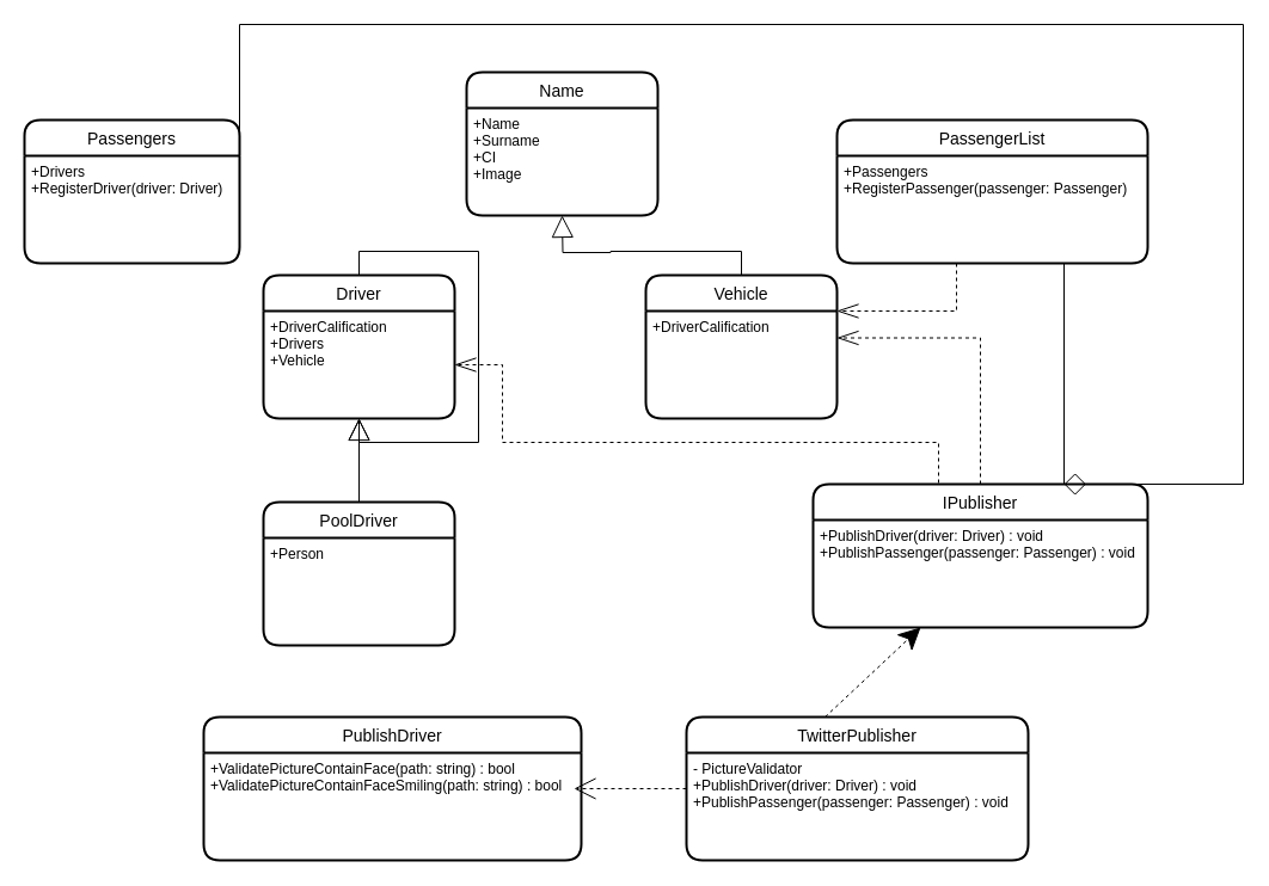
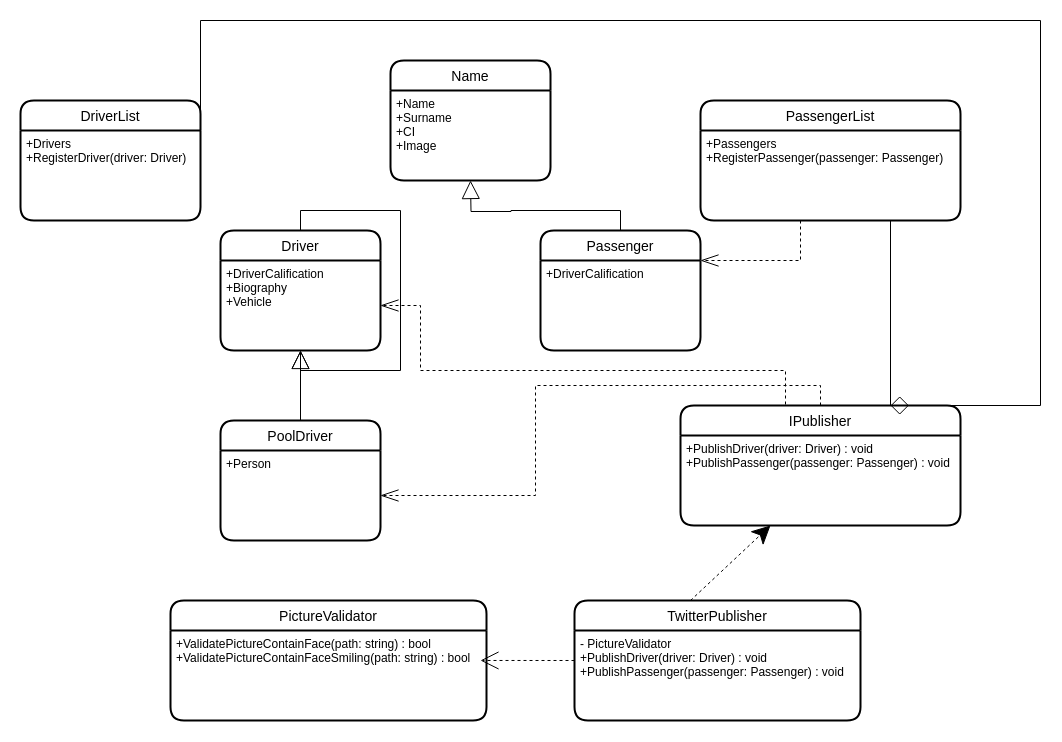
  <mxCell id="0" />
  <mxCell id="1" parent="0" />
  <mxCell id="2" style="edgeStyle=orthogonalEdgeStyle;rounded=0;orthogonalLoop=1;jettySize=auto;html=1;exitX=0.5;exitY=0;exitDx=0;exitDy=0;endArrow=block;endFill=0;endSize=16;" edge="1" parent="1" source="3" target="4"><mxGeometry relative="1" as="geometry" /></mxCell>
  <mxCell id="3" value="Driver" style="swimlane;childLayout=stackLayout;horizontal=1;startSize=30;horizontalStack=0;rounded=1;fontSize=14;fontStyle=0;strokeWidth=2;resizeParent=0;resizeLast=1;shadow=0;dashed=0;align=center;" vertex="1" parent="1"><mxGeometry x="220" y="230" width="160" height="120" as="geometry" /></mxCell>
- <mxCell id="4" value="+DriverCalification&#10;+Drivers&#10;+Vehicle" style="align=left;strokeColor=none;fillColor=none;spacingLeft=4;fontSize=12;verticalAlign=top;resizable=0;rotatable=0;part=1;" vertex="1" parent="3"><mxGeometry y="30" width="160" height="90" as="geometry" /></mxCell>
+ <mxCell id="4" value="+DriverCalification&#10;+Biography&#10;+Vehicle" style="align=left;strokeColor=none;fillColor=none;spacingLeft=4;fontSize=12;verticalAlign=top;resizable=0;rotatable=0;part=1;" vertex="1" parent="3"><mxGeometry y="30" width="160" height="90" as="geometry" /></mxCell>
  <mxCell id="5" style="edgeStyle=orthogonalEdgeStyle;rounded=0;orthogonalLoop=1;jettySize=auto;html=1;exitX=0.5;exitY=0;exitDx=0;exitDy=0;endArrow=block;endFill=0;endSize=16;" edge="1" parent="1" source="6"><mxGeometry relative="1" as="geometry"><mxPoint x="470" y="180" as="targetPoint" /></mxGeometry></mxCell>
- <mxCell id="6" value="Vehicle" style="swimlane;childLayout=stackLayout;horizontal=1;startSize=30;horizontalStack=0;rounded=1;fontSize=14;fontStyle=0;strokeWidth=2;resizeParent=0;resizeLast=1;shadow=0;dashed=0;align=center;" vertex="1" parent="1"><mxGeometry x="540" y="230" width="160" height="120" as="geometry" /></mxCell>
+ <mxCell id="6" value="Passenger" style="swimlane;childLayout=stackLayout;horizontal=1;startSize=30;horizontalStack=0;rounded=1;fontSize=14;fontStyle=0;strokeWidth=2;resizeParent=0;resizeLast=1;shadow=0;dashed=0;align=center;" vertex="1" parent="1"><mxGeometry x="540" y="230" width="160" height="120" as="geometry" /></mxCell>
  <mxCell id="7" value="+DriverCalification" style="align=left;strokeColor=none;fillColor=none;spacingLeft=4;fontSize=12;verticalAlign=top;resizable=0;rotatable=0;part=1;" vertex="1" parent="6"><mxGeometry y="30" width="160" height="90" as="geometry" /></mxCell>
  <mxCell id="8" value="Name" style="swimlane;childLayout=stackLayout;horizontal=1;startSize=30;horizontalStack=0;rounded=1;fontSize=14;fontStyle=0;strokeWidth=2;resizeParent=0;resizeLast=1;shadow=0;dashed=0;align=center;" vertex="1" parent="1"><mxGeometry x="390" y="60" width="160" height="120" as="geometry" /></mxCell>
  <mxCell id="9" value="+Name&#10;+Surname&#10;+CI&#10;+Image" style="align=left;strokeColor=none;fillColor=none;spacingLeft=4;fontSize=12;verticalAlign=top;resizable=0;rotatable=0;part=1;" vertex="1" parent="8"><mxGeometry y="30" width="160" height="90" as="geometry" /></mxCell>
  <mxCell id="10" style="edgeStyle=orthogonalEdgeStyle;rounded=0;orthogonalLoop=1;jettySize=auto;html=1;exitX=0.5;exitY=0;exitDx=0;exitDy=0;endArrow=open;endFill=0;endSize=16;" edge="1" parent="1" source="19" target="4"><mxGeometry relative="1" as="geometry"><Array as="points"><mxPoint x="300" y="420" /></Array></mxGeometry></mxCell>
  <mxCell id="11" value="" style="endArrow=classic;html=1;dashed=1;entryX=0.5;entryY=1;entryDx=0;entryDy=0;endSize=16;" edge="1" parent="1"><mxGeometry width="50" height="50" relative="1" as="geometry"><mxPoint x="690" y="600" as="sourcePoint" /><mxPoint x="770" y="525" as="targetPoint" /></mxGeometry></mxCell>
  <mxCell id="12" style="edgeStyle=orthogonalEdgeStyle;rounded=0;orthogonalLoop=1;jettySize=auto;html=1;exitX=0.5;exitY=0;exitDx=0;exitDy=0;entryX=1;entryY=0.5;entryDx=0;entryDy=0;dashed=1;endArrow=openThin;endFill=0;endSize=16;" edge="1" parent="1" source="14" target="4"><mxGeometry relative="1" as="geometry"><Array as="points"><mxPoint x="785" y="370" /><mxPoint x="420" y="370" /><mxPoint x="420" y="305" /></Array></mxGeometry></mxCell>
- <mxCell id="13" style="edgeStyle=orthogonalEdgeStyle;rounded=0;orthogonalLoop=1;jettySize=auto;html=1;exitX=0.5;exitY=0;exitDx=0;exitDy=0;entryX=1;entryY=0.25;entryDx=0;entryDy=0;endArrow=openThin;endFill=0;dashed=1;endSize=16;" edge="1" parent="1" source="14" target="7"><mxGeometry relative="1" as="geometry" /></mxCell>
+ <mxCell id="13" style="edgeStyle=orthogonalEdgeStyle;rounded=0;orthogonalLoop=1;jettySize=auto;html=1;exitX=0.5;exitY=0;exitDx=0;exitDy=0;endArrow=openThin;endFill=0;dashed=1;endSize=16;" edge="1" parent="1" source="14" target="20"><mxGeometry relative="1" as="geometry" /></mxCell>
  <mxCell id="14" value="IPublisher" style="swimlane;childLayout=stackLayout;horizontal=1;startSize=30;horizontalStack=0;rounded=1;fontSize=14;fontStyle=0;strokeWidth=2;resizeParent=0;resizeLast=1;shadow=0;dashed=0;align=center;" vertex="1" parent="1"><mxGeometry x="680" y="405" width="280" height="120" as="geometry" /></mxCell>
  <mxCell id="15" value="+PublishDriver(driver: Driver) : void&#10;+PublishPassenger(passenger: Passenger) : void" style="align=left;strokeColor=none;fillColor=none;spacingLeft=4;fontSize=12;verticalAlign=top;resizable=0;rotatable=0;part=1;" vertex="1" parent="14"><mxGeometry y="30" width="280" height="90" as="geometry" /></mxCell>
  <mxCell id="16" style="edgeStyle=orthogonalEdgeStyle;rounded=0;orthogonalLoop=1;jettySize=auto;html=1;exitX=0;exitY=0.5;exitDx=0;exitDy=0;entryX=0.981;entryY=0.333;entryDx=0;entryDy=0;entryPerimeter=0;endArrow=open;endFill=0;endSize=16;dashed=1;" edge="1" parent="1" source="17" target="29"><mxGeometry relative="1" as="geometry" /></mxCell>
  <mxCell id="17" value="TwitterPublisher" style="swimlane;childLayout=stackLayout;horizontal=1;startSize=30;horizontalStack=0;rounded=1;fontSize=14;fontStyle=0;strokeWidth=2;resizeParent=0;resizeLast=1;shadow=0;dashed=0;align=center;" vertex="1" parent="1"><mxGeometry x="574" y="600" width="286" height="120" as="geometry" /></mxCell>
  <mxCell id="18" value="- PictureValidator&#10;+PublishDriver(driver: Driver) : void&#10;+PublishPassenger(passenger: Passenger) : void" style="align=left;strokeColor=none;fillColor=none;spacingLeft=4;fontSize=12;verticalAlign=top;resizable=0;rotatable=0;part=1;" vertex="1" parent="17"><mxGeometry y="30" width="286" height="90" as="geometry" /></mxCell>
  <mxCell id="19" value="PoolDriver" style="swimlane;childLayout=stackLayout;horizontal=1;startSize=30;horizontalStack=0;rounded=1;fontSize=14;fontStyle=0;strokeWidth=2;resizeParent=0;resizeLast=1;shadow=0;dashed=0;align=center;" vertex="1" parent="1"><mxGeometry x="220" y="420" width="160" height="120" as="geometry" /></mxCell>
  <mxCell id="20" value="+Person" style="align=left;strokeColor=none;fillColor=none;spacingLeft=4;fontSize=12;verticalAlign=top;resizable=0;rotatable=0;part=1;" vertex="1" parent="19"><mxGeometry y="30" width="160" height="90" as="geometry" /></mxCell>
- <mxCell id="21" value="Passengers" style="swimlane;childLayout=stackLayout;horizontal=1;startSize=30;horizontalStack=0;rounded=1;fontSize=14;fontStyle=0;strokeWidth=2;resizeParent=0;resizeLast=1;shadow=0;dashed=0;align=center;" vertex="1" parent="1"><mxGeometry x="20" y="100" width="180" height="120" as="geometry" /></mxCell>
+ <mxCell id="21" value="DriverList" style="swimlane;childLayout=stackLayout;horizontal=1;startSize=30;horizontalStack=0;rounded=1;fontSize=14;fontStyle=0;strokeWidth=2;resizeParent=0;resizeLast=1;shadow=0;dashed=0;align=center;" vertex="1" parent="1"><mxGeometry x="20" y="100" width="180" height="120" as="geometry" /></mxCell>
  <mxCell id="22" value="+Drivers&#10;+RegisterDriver(driver: Driver)" style="align=left;strokeColor=none;fillColor=none;spacingLeft=4;fontSize=12;verticalAlign=top;resizable=0;rotatable=0;part=1;" vertex="1" parent="21"><mxGeometry y="30" width="180" height="90" as="geometry" /></mxCell>
  <mxCell id="23" style="edgeStyle=orthogonalEdgeStyle;rounded=0;orthogonalLoop=1;jettySize=auto;html=1;exitX=1;exitY=0.25;exitDx=0;exitDy=0;entryX=0.75;entryY=0;entryDx=0;entryDy=0;endArrow=diamond;endFill=0;endSize=16;" edge="1" parent="1" source="22" target="14"><mxGeometry relative="1" as="geometry"><Array as="points"><mxPoint x="200" y="20" /><mxPoint x="1040" y="20" /><mxPoint x="1040" y="405" /></Array></mxGeometry></mxCell>
  <mxCell id="24" style="edgeStyle=orthogonalEdgeStyle;rounded=0;orthogonalLoop=1;jettySize=auto;html=1;exitX=0.5;exitY=1;exitDx=0;exitDy=0;entryX=1;entryY=0;entryDx=0;entryDy=0;dashed=1;endArrow=openThin;endFill=0;endSize=16;" edge="1" parent="1" source="27" target="7"><mxGeometry relative="1" as="geometry"><Array as="points"><mxPoint x="800" y="260" /></Array></mxGeometry></mxCell>
  <mxCell id="25" style="edgeStyle=orthogonalEdgeStyle;rounded=0;orthogonalLoop=1;jettySize=auto;html=1;exitX=0.75;exitY=1;exitDx=0;exitDy=0;entryX=0.75;entryY=0;entryDx=0;entryDy=0;endArrow=none;endFill=0;endSize=16;" edge="1" parent="1" source="27" target="14"><mxGeometry relative="1" as="geometry"><Array as="points"><mxPoint x="890" y="220" /></Array></mxGeometry></mxCell>
  <mxCell id="26" value="PassengerList" style="swimlane;childLayout=stackLayout;horizontal=1;startSize=30;horizontalStack=0;rounded=1;fontSize=14;fontStyle=0;strokeWidth=2;resizeParent=0;resizeLast=1;shadow=0;dashed=0;align=center;" vertex="1" parent="1"><mxGeometry x="700" y="100" width="260" height="120" as="geometry" /></mxCell>
  <mxCell id="27" value="+Passengers&#10;+RegisterPassenger(passenger: Passenger)" style="align=left;strokeColor=none;fillColor=none;spacingLeft=4;fontSize=12;verticalAlign=top;resizable=0;rotatable=0;part=1;" vertex="1" parent="26"><mxGeometry y="30" width="260" height="90" as="geometry" /></mxCell>
- <mxCell id="28" value="PublishDriver" style="swimlane;childLayout=stackLayout;horizontal=1;startSize=30;horizontalStack=0;rounded=1;fontSize=14;fontStyle=0;strokeWidth=2;resizeParent=0;resizeLast=1;shadow=0;dashed=0;align=center;" vertex="1" parent="1"><mxGeometry x="170" y="600" width="316" height="120" as="geometry" /></mxCell>
+ <mxCell id="28" value="PictureValidator" style="swimlane;childLayout=stackLayout;horizontal=1;startSize=30;horizontalStack=0;rounded=1;fontSize=14;fontStyle=0;strokeWidth=2;resizeParent=0;resizeLast=1;shadow=0;dashed=0;align=center;" vertex="1" parent="1"><mxGeometry x="170" y="600" width="316" height="120" as="geometry" /></mxCell>
  <mxCell id="29" value="+ValidatePictureContainFace(path: string) : bool&#10;+ValidatePictureContainFaceSmiling(path: string) : bool" style="align=left;strokeColor=none;fillColor=none;spacingLeft=4;fontSize=12;verticalAlign=top;resizable=0;rotatable=0;part=1;" vertex="1" parent="28"><mxGeometry y="30" width="316" height="90" as="geometry" /></mxCell>
